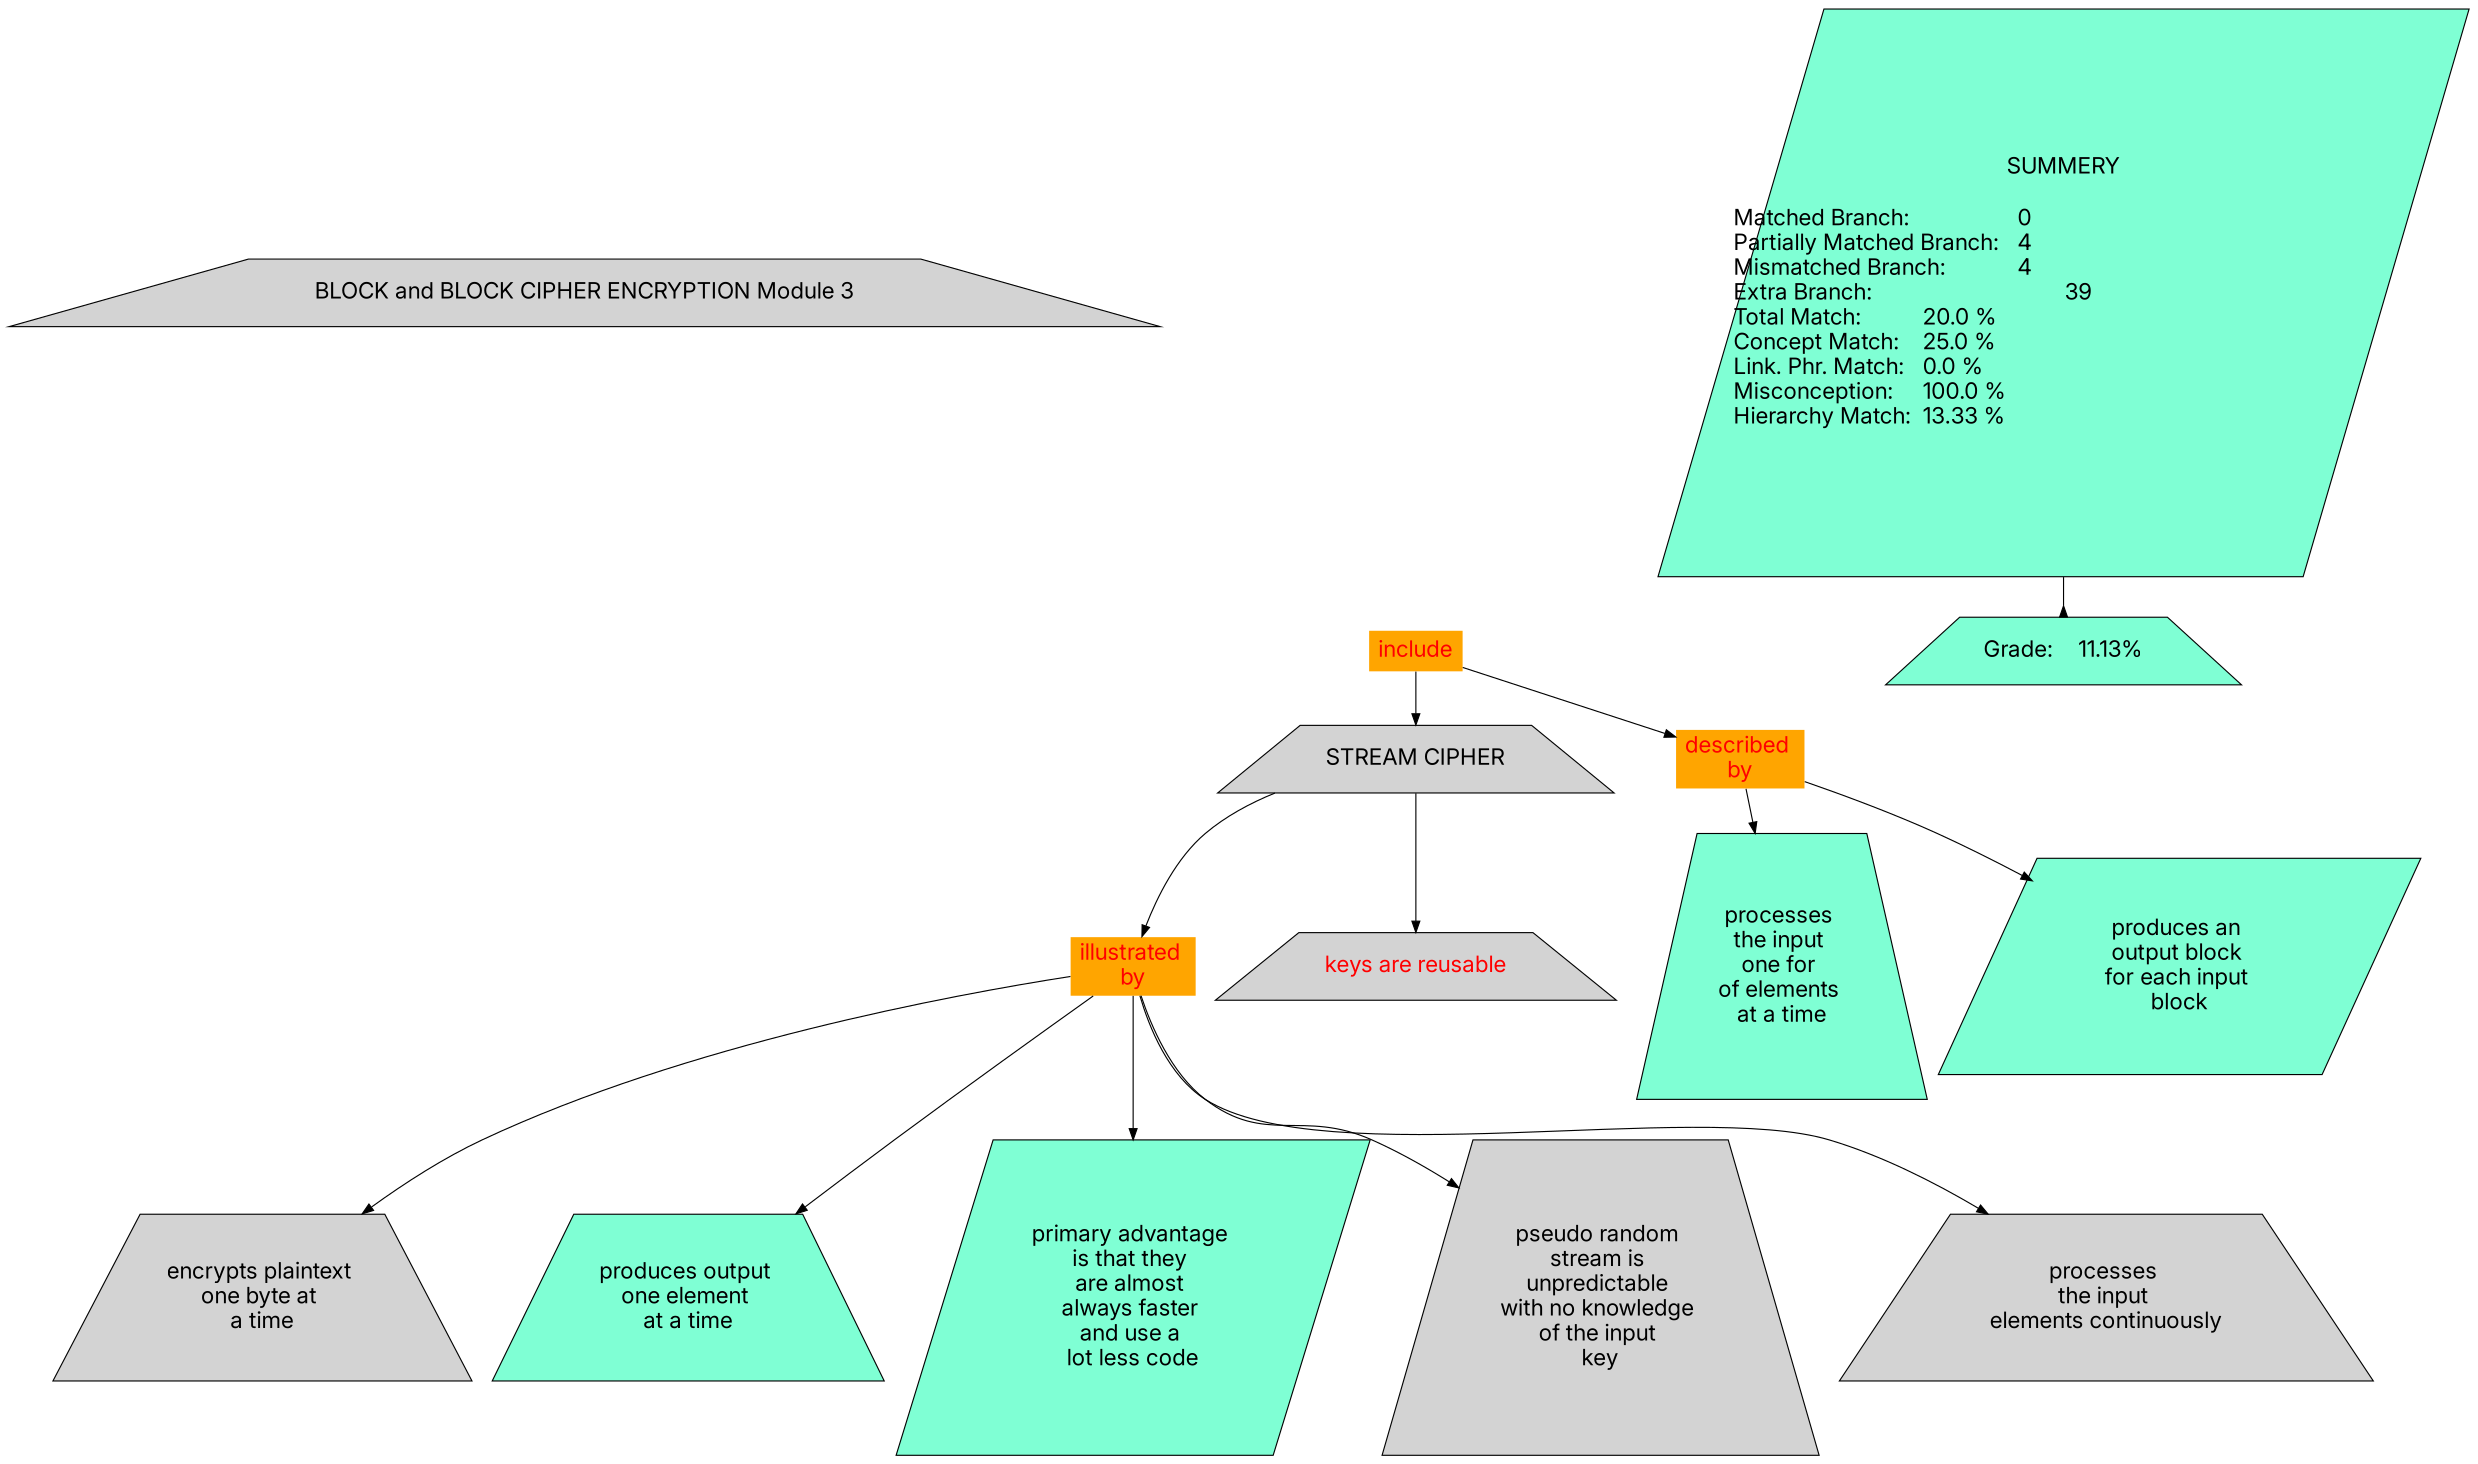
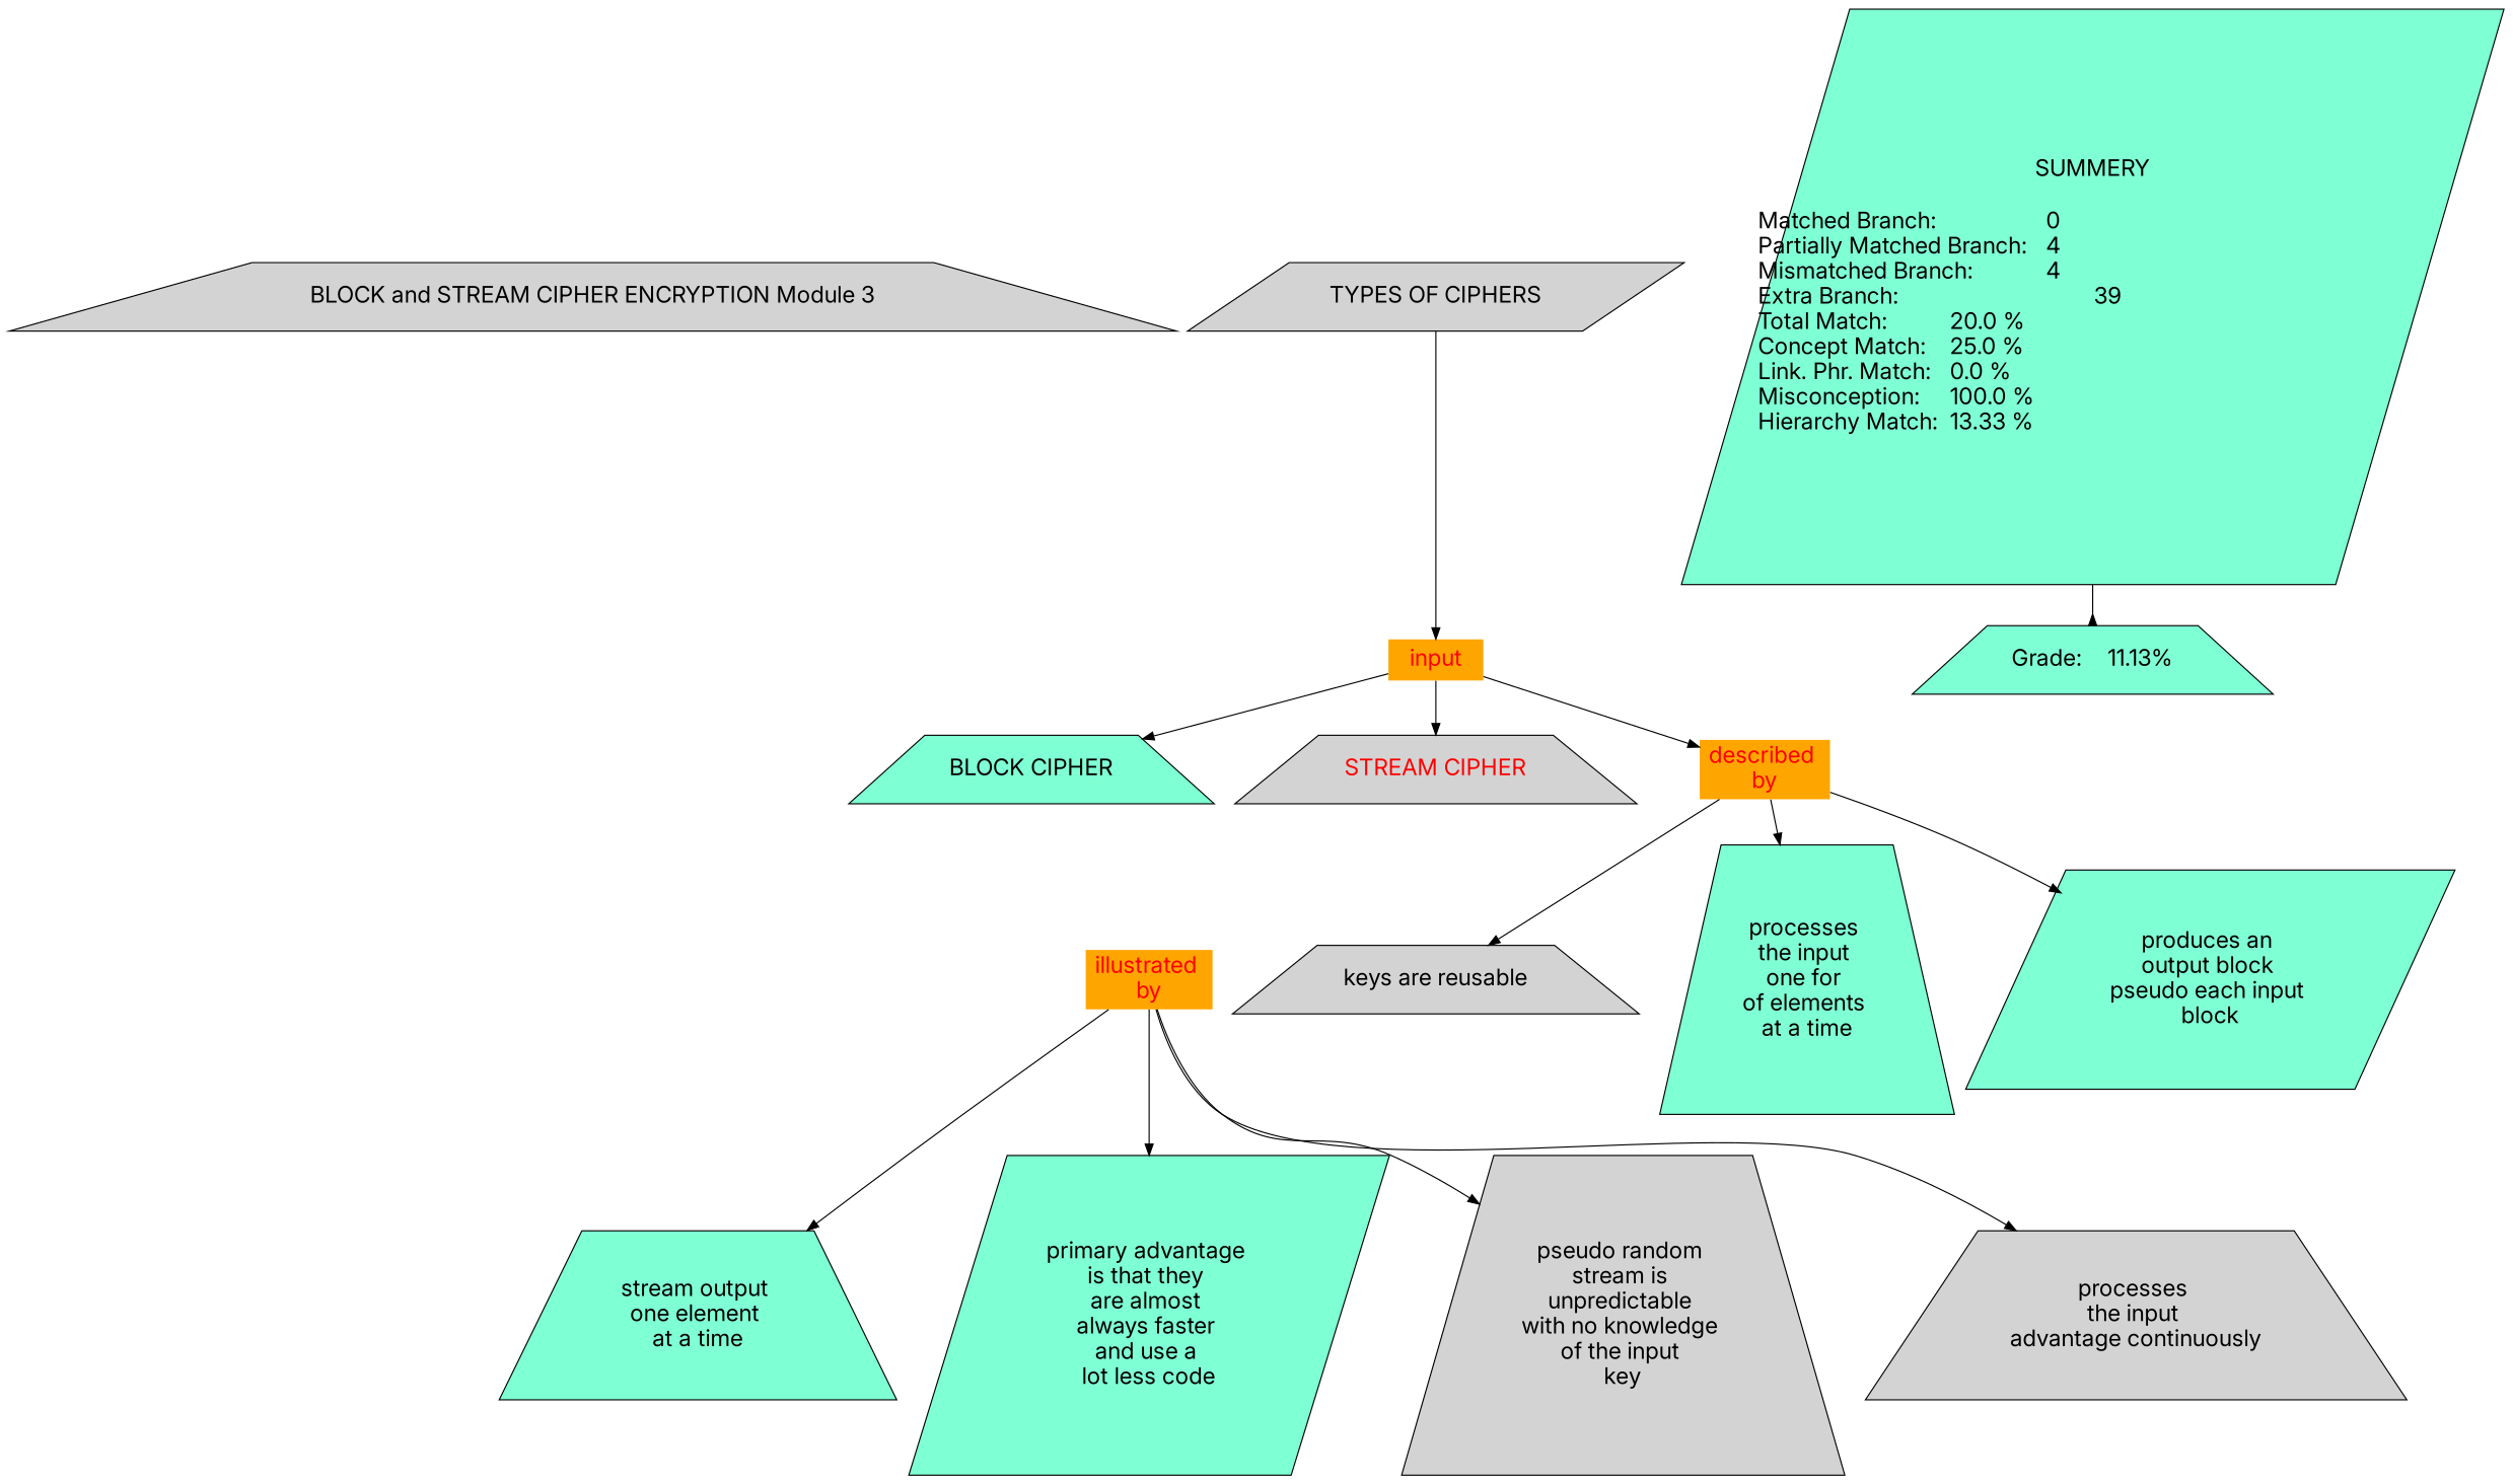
  digraph {
    fontname=Inter
    node [Gsplines=true fillcolor=lightgrey fontname=Inter fontsize=20 shape=trapezium style=filled]
    edge [constraint=true fontname=Inter]
-   n1 [label="BLOCK and BLOCK CIPHER ENCRYPTION Module 3"]
+   n1 [label="BLOCK and STREAM CIPHER ENCRYPTION Module 3"]
    n2 [fillcolor=orange fontcolor=red label="illustrated \nby" shape=none]
-   n3 [label="encrypts plaintext \none byte at \na time"]
-   n4 [fillcolor=aquamarine label="produces output \none element \nat a time"]
+   n4 [fillcolor=aquamarine label="stream output \none element \nat a time"]
    n5 [fillcolor=aquamarine label="primary advantage \nis that they \nare almost \nalways faster \nand use a \nlot less code\n" shape=parallelogram]
    n6 [label="pseudo random \nstream is \nunpredictable \nwith no knowledge \nof the input \nkey"]
-   n7 [label="processes \nthe input \nelements continuously\n"]
-   n8 [fillcolor=orange fontcolor=red label=include shape=none]
-   n10 [label="STREAM CIPHER\n"]
+   n7 [label="processes \nthe input \nadvantage continuously\n"]
+   n8 [fillcolor=orange fontcolor=red label=input shape=none]
+   n9 [fillcolor=aquamarine label="BLOCK CIPHER\n"]
+   n10 [label="STREAM CIPHER\n" fontcolor=red]
    n11 [fillcolor=orange fontcolor=red label="described \nby" shape=none]
-   n12 [label="keys are reusable\n" fontcolor=red]
+   n12 [label="keys are reusable\n"]
    n13 [fillcolor=aquamarine label="processes \nthe input \none for \nof elements \nat a time"]
-   n14 [fillcolor=aquamarine label="produces an \noutput block \nfor each input \nblock" shape=parallelogram]
+   n14 [fillcolor=aquamarine label="produces an \noutput block \npseudo each input \nblock" shape=parallelogram]
+   n15 [label="TYPES OF CIPHERS\n" shape=parallelogram]
    n16 [fillcolor=aquamarine label="SUMMERY\n\nMatched Branch:			0\lPartially Matched Branch:	4\lMismatched Branch:		4\lExtra Branch:				39\lTotal Match:		20.0 %\lConcept Match:	25.0 %\lLink. Phr. Match:	0.0 %\lMisconception:	100.0 %\lHierarchy Match:	13.33 %\l" shape=parallelogram]
    n17 [fillcolor=aquamarine label="Grade:	11.13%"]
-   n2 -> n3
    n2 -> n4
    n2 -> n5
    n2 -> n6
    n2 -> n7
+   n8 -> n9
    n8 -> n10
    n8 -> n11
-   n10 -> n2
-   n10 -> n12
+   n11 -> n12
    n11 -> n13
    n11 -> n14
+   n15 -> n8
    n16 -> n17 [arrowhead=inv color=black]
  }
